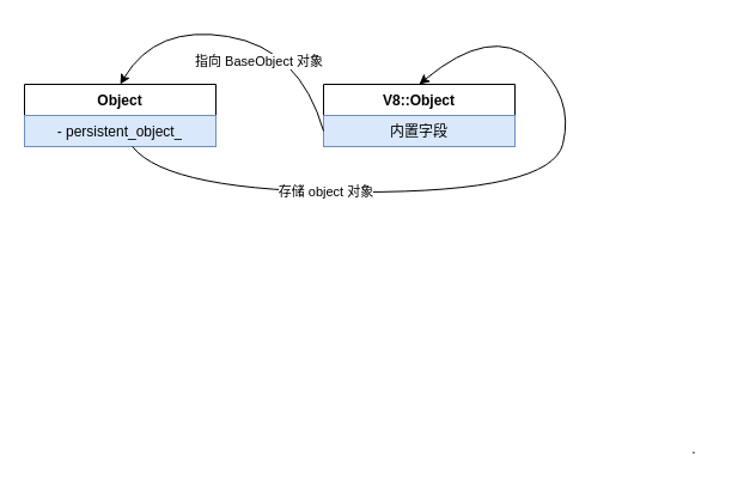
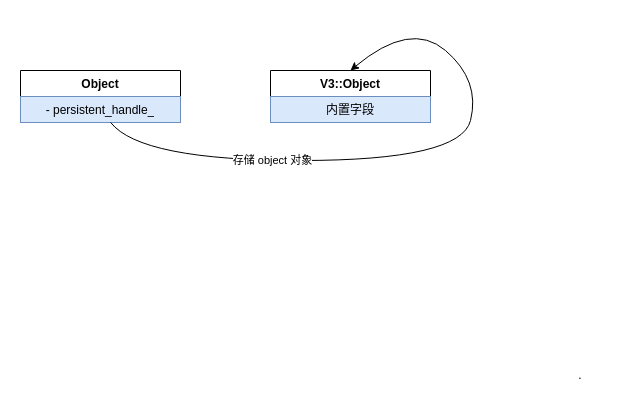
  <mxCell id="0" />
  <mxCell id="1" parent="0" />
  <mxCell id="2" value="Object" style="swimlane;fontStyle=1;align=center;verticalAlign=top;childLayout=stackLayout;horizontal=1;startSize=26;horizontalStack=0;resizeParent=1;resizeParentMax=0;resizeLast=0;collapsible=1;marginBottom=0;whiteSpace=wrap;html=1;" vertex="1" parent="1"><mxGeometry x="20" y="70" width="160" height="52" as="geometry" /></mxCell>
- <mxCell id="3" value="-&amp;nbsp;persistent_object_" style="text;strokeColor=#6c8ebf;fillColor=#dae8fc;align=center;verticalAlign=top;spacingLeft=4;spacingRight=4;overflow=hidden;rotatable=0;points=[[0,0.5],[1,0.5]];portConstraint=eastwest;whiteSpace=wrap;html=1;" vertex="1" parent="2"><mxGeometry y="26" width="160" height="26" as="geometry" /></mxCell>
- <mxCell id="4" value="V8::Object" style="swimlane;fontStyle=1;align=center;verticalAlign=top;childLayout=stackLayout;horizontal=1;startSize=26;horizontalStack=0;resizeParent=1;resizeParentMax=0;resizeLast=0;collapsible=1;marginBottom=0;whiteSpace=wrap;html=1;" vertex="1" parent="1"><mxGeometry x="270" y="70" width="160" height="52" as="geometry" /></mxCell>
+ <mxCell id="3" value="-&amp;nbsp;persistent_handle_" style="text;strokeColor=#6c8ebf;fillColor=#dae8fc;align=center;verticalAlign=top;spacingLeft=4;spacingRight=4;overflow=hidden;rotatable=0;points=[[0,0.5],[1,0.5]];portConstraint=eastwest;whiteSpace=wrap;html=1;" vertex="1" parent="2"><mxGeometry y="26" width="160" height="26" as="geometry" /></mxCell>
+ <mxCell id="4" value="V3::Object" style="swimlane;fontStyle=1;align=center;verticalAlign=top;childLayout=stackLayout;horizontal=1;startSize=26;horizontalStack=0;resizeParent=1;resizeParentMax=0;resizeLast=0;collapsible=1;marginBottom=0;whiteSpace=wrap;html=1;" vertex="1" parent="1"><mxGeometry x="270" y="70" width="160" height="52" as="geometry" /></mxCell>
  <mxCell id="5" value="内置字段" style="text;strokeColor=#6c8ebf;fillColor=#dae8fc;align=center;verticalAlign=top;spacingLeft=4;spacingRight=4;overflow=hidden;rotatable=0;points=[[0,0.5],[1,0.5]];portConstraint=eastwest;whiteSpace=wrap;html=1;" vertex="1" parent="4"><mxGeometry y="26" width="160" height="26" as="geometry" /></mxCell>
  <mxCell id="6" value="" style="curved=1;endArrow=classic;html=1;rounded=0;entryX=0.5;entryY=0;entryDx=0;entryDy=0;" edge="1" parent="1" source="3" target="4"><mxGeometry width="50" height="50" relative="1" as="geometry"><mxPoint x="180" y="230" as="sourcePoint" /><mxPoint x="230" y="180" as="targetPoint" /><Array as="points"><mxPoint x="140" y="160" /><mxPoint x="460" y="160" /><mxPoint x="480" y="80" /><mxPoint x="410" y="20" /></Array></mxGeometry></mxCell>
  <mxCell id="7" value="存储 object 对象" style="edgeLabel;html=1;align=center;verticalAlign=middle;resizable=0;points=[];" vertex="1" connectable="0" parent="6"><mxGeometry x="-0.419" y="1" relative="1" as="geometry"><mxPoint as="offset" /></mxGeometry></mxCell>
- <mxCell id="8" value="" style="curved=1;endArrow=classic;html=1;rounded=0;exitX=0;exitY=0.5;exitDx=0;exitDy=0;entryX=0.5;entryY=0;entryDx=0;entryDy=0;" edge="1" parent="1" source="5" target="2"><mxGeometry width="50" height="50" relative="1" as="geometry"><mxPoint x="140" y="40" as="sourcePoint" /><mxPoint x="190" y="-10" as="targetPoint" /><Array as="points"><mxPoint x="250" y="40" /><mxPoint x="130" y="20" /></Array></mxGeometry></mxCell>
- <mxCell id="9" value="指向 BaseObject 对象" style="edgeLabel;html=1;align=center;verticalAlign=middle;resizable=0;points=[];" vertex="1" connectable="0" parent="8"><mxGeometry x="-0.159" y="6" relative="1" as="geometry"><mxPoint y="10" as="offset" /></mxGeometry></mxCell>
  <mxCell id="10" value="." style="text;html=1;strokeColor=none;fillColor=none;align=center;verticalAlign=middle;whiteSpace=wrap;rounded=0;" vertex="1" parent="1"><mxGeometry x="550" y="360" width="60" height="30" as="geometry" /></mxCell>
